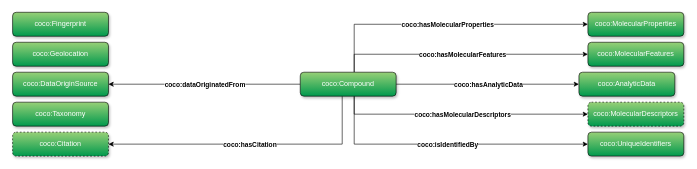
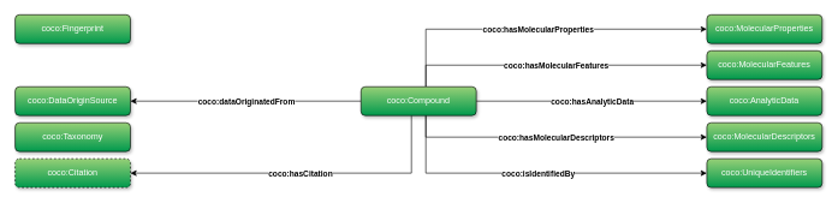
  <mxCell id="0" />
  <mxCell id="1" parent="0" />
  <mxCell id="2" style="edgeStyle=orthogonalEdgeStyle;rounded=0;orthogonalLoop=1;jettySize=auto;html=1;entryX=1;entryY=0.5;entryDx=0;entryDy=0;fontFamily=Helvetica;fontSize=12;fontColor=#000000;fontStyle=1" edge="1" parent="1" source="16" target="21"><mxGeometry relative="1" as="geometry" /></mxCell>
  <mxCell id="3" value="coco:dataOriginatedFrom" style="edgeLabel;html=1;align=center;verticalAlign=middle;resizable=0;points=[];fontSize=11;fontFamily=Helvetica;fontColor=#000000;fontStyle=1" vertex="1" connectable="0" parent="2"><mxGeometry relative="1" as="geometry"><mxPoint as="offset" /></mxGeometry></mxCell>
  <mxCell id="4" style="edgeStyle=orthogonalEdgeStyle;rounded=0;orthogonalLoop=1;jettySize=auto;html=1;entryX=1;entryY=0.5;entryDx=0;entryDy=0;fontFamily=Helvetica;fontSize=12;fontColor=#000000;fontStyle=1" edge="1" parent="1" source="16" target="19"><mxGeometry relative="1" as="geometry"><Array as="points"><mxPoint x="570" y="240" /></Array></mxGeometry></mxCell>
  <mxCell id="5" value="&lt;div style=&quot;font-size: 11px;&quot;&gt;coco:hasCitation&lt;/div&gt;" style="edgeLabel;html=1;align=center;verticalAlign=middle;resizable=0;points=[];fontSize=11;fontFamily=Helvetica;fontColor=#000000;fontStyle=1" vertex="1" connectable="0" parent="4"><mxGeometry relative="1" as="geometry"><mxPoint as="offset" /></mxGeometry></mxCell>
  <mxCell id="6" style="edgeStyle=orthogonalEdgeStyle;rounded=0;orthogonalLoop=1;jettySize=auto;html=1;entryX=0;entryY=0.5;entryDx=0;entryDy=0;fontFamily=Helvetica;fontSize=12;fontColor=#000000;fontStyle=1" edge="1" parent="1" source="16" target="23"><mxGeometry relative="1" as="geometry"><Array as="points"><mxPoint x="590" y="40" /></Array></mxGeometry></mxCell>
  <mxCell id="7" value="coco:hasMolecularProperties" style="edgeLabel;html=1;align=center;verticalAlign=middle;resizable=0;points=[];fontSize=11;fontFamily=Helvetica;fontColor=#000000;fontStyle=1" vertex="1" connectable="0" parent="6"><mxGeometry relative="1" as="geometry"><mxPoint as="offset" /></mxGeometry></mxCell>
  <mxCell id="8" style="edgeStyle=orthogonalEdgeStyle;rounded=0;orthogonalLoop=1;jettySize=auto;html=1;entryX=0;entryY=0.5;entryDx=0;entryDy=0;fontFamily=Helvetica;fontSize=12;fontColor=#000000;fontStyle=1" edge="1" parent="1" source="16" target="17"><mxGeometry relative="1" as="geometry" /></mxCell>
  <mxCell id="9" value="coco:hasAnalyticData" style="edgeLabel;html=1;align=center;verticalAlign=middle;resizable=0;points=[];fontSize=11;fontFamily=Helvetica;fontColor=#000000;fontStyle=1" vertex="1" connectable="0" parent="8"><mxGeometry relative="1" as="geometry"><mxPoint as="offset" /></mxGeometry></mxCell>
  <mxCell id="10" style="edgeStyle=orthogonalEdgeStyle;rounded=0;orthogonalLoop=1;jettySize=auto;html=1;entryX=0;entryY=0.5;entryDx=0;entryDy=0;fontFamily=Helvetica;fontSize=12;fontColor=#000000;fontStyle=1" edge="1" parent="1" source="16" target="22"><mxGeometry relative="1" as="geometry"><Array as="points"><mxPoint x="590" y="90" /></Array></mxGeometry></mxCell>
  <mxCell id="11" value="coco:hasMolecularFeatures" style="edgeLabel;html=1;align=center;verticalAlign=middle;resizable=0;points=[];fontSize=11;fontFamily=Helvetica;fontColor=#000000;fontStyle=1" vertex="1" connectable="0" parent="10"><mxGeometry relative="1" as="geometry"><mxPoint as="offset" /></mxGeometry></mxCell>
  <mxCell id="12" style="edgeStyle=orthogonalEdgeStyle;rounded=0;orthogonalLoop=1;jettySize=auto;html=1;entryX=0;entryY=0.5;entryDx=0;entryDy=0;fontFamily=Helvetica;fontSize=12;fontColor=#000000;fontStyle=1" edge="1" parent="1" source="16" target="20"><mxGeometry relative="1" as="geometry"><Array as="points"><mxPoint x="590" y="190" /></Array></mxGeometry></mxCell>
  <mxCell id="13" value="coco:hasMolecularDescriptors" style="edgeLabel;html=1;align=center;verticalAlign=middle;resizable=0;points=[];fontSize=11;fontFamily=Helvetica;fontColor=#000000;fontStyle=1" vertex="1" connectable="0" parent="12"><mxGeometry relative="1" as="geometry"><mxPoint as="offset" /></mxGeometry></mxCell>
  <mxCell id="14" style="edgeStyle=orthogonalEdgeStyle;rounded=0;orthogonalLoop=1;jettySize=auto;html=1;entryX=0;entryY=0.5;entryDx=0;entryDy=0;fontFamily=Helvetica;fontSize=12;fontColor=#000000;fontStyle=1" edge="1" parent="1" source="16" target="24"><mxGeometry relative="1" as="geometry"><Array as="points"><mxPoint x="590" y="240" /></Array></mxGeometry></mxCell>
  <mxCell id="15" value="&lt;div style=&quot;font-size: 11px;&quot;&gt;coco:isIdentifiedBy&lt;/div&gt;" style="edgeLabel;html=1;align=center;verticalAlign=middle;resizable=0;points=[];fontSize=11;fontFamily=Helvetica;fontColor=#000000;fontStyle=1" vertex="1" connectable="0" parent="14"><mxGeometry relative="1" as="geometry"><mxPoint as="offset" /></mxGeometry></mxCell>
  <mxCell id="16" value="coco:Compound" style="rounded=1;whiteSpace=wrap;html=1;shadow=1;fillColor=#97D077;gradientColor=#00994D;strokeColor=#000000;glass=0;sketch=0;fontFamily=Helvetica;fontStyle=0;fontSize=12;labelBackgroundColor=none;labelBorderColor=none;fontColor=#FFFFFF;" vertex="1" parent="1"><mxGeometry y="120" width="160" height="40" as="geometry" x="500" /></mxCell>
- <mxCell id="17" value="&lt;div&gt;coco:AnalyticData&lt;/div&gt;" style="rounded=1;whiteSpace=wrap;html=1;shadow=1;glass=0;labelBackgroundColor=none;labelBorderColor=none;sketch=0;fontFamily=Helvetica;fontSize=12;fontColor=#FFFFFF;fillColor=#97D077;gradientColor=#00994D;" vertex="1" parent="1"><mxGeometry x="965" y="120" width="160" height="40" as="geometry" /></mxCell>
+ <mxCell id="17" value="&lt;div&gt;coco:AnalyticData&lt;/div&gt;" style="rounded=1;whiteSpace=wrap;html=1;shadow=1;glass=0;labelBackgroundColor=none;labelBorderColor=none;sketch=0;fontFamily=Helvetica;fontSize=12;fontColor=#FFFFFF;fillColor=#97D077;gradientColor=#00994D;" vertex="1" parent="1"><mxGeometry x="980" y="120" width="160" height="40" as="geometry" /></mxCell>
  <mxCell id="18" value="coco:Taxonomy" style="rounded=1;whiteSpace=wrap;html=1;shadow=1;glass=0;labelBackgroundColor=none;labelBorderColor=none;sketch=0;fontFamily=Helvetica;fontSize=12;fontColor=#FFFFFF;fillColor=#97D077;gradientColor=#00994D;" vertex="1" parent="1"><mxGeometry x="20" y="170" width="160" height="40" as="geometry" /></mxCell>
  <mxCell id="19" value="coco:Citation" style="rounded=1;whiteSpace=wrap;html=1;shadow=1;glass=0;labelBackgroundColor=none;labelBorderColor=none;sketch=0;fontFamily=Helvetica;fontSize=12;fontColor=#FFFFFF;fillColor=#97D077;gradientColor=#00994D;dashed=1;" vertex="1" parent="1"><mxGeometry x="20" y="220" width="160" height="40" as="geometry" /></mxCell>
- <mxCell id="20" value="coco:MolecularDescriptors" style="rounded=1;whiteSpace=wrap;html=1;shadow=1;glass=0;labelBackgroundColor=none;labelBorderColor=none;sketch=0;fontFamily=Helvetica;fontSize=12;fontColor=#FFFFFF;fillColor=#97D077;gradientColor=#00994D;dashed=1;" vertex="1" parent="1"><mxGeometry x="980" y="170" width="160" height="40" as="geometry" /></mxCell>
+ <mxCell id="20" value="coco:MolecularDescriptors" style="rounded=1;whiteSpace=wrap;html=1;shadow=1;glass=0;labelBackgroundColor=none;labelBorderColor=none;sketch=0;fontFamily=Helvetica;fontSize=12;fontColor=#FFFFFF;fillColor=#97D077;gradientColor=#00994D;" vertex="1" parent="1"><mxGeometry x="980" y="170" width="160" height="40" as="geometry" /></mxCell>
  <mxCell id="21" value="coco:DataOriginSource" style="rounded=1;whiteSpace=wrap;html=1;shadow=1;glass=0;labelBackgroundColor=none;labelBorderColor=none;sketch=0;fontFamily=Helvetica;fontSize=12;fontColor=#FFFFFF;fillColor=#97D077;gradientColor=#00994D;" vertex="1" parent="1"><mxGeometry x="20" y="120" width="160" height="40" as="geometry" /></mxCell>
  <mxCell id="22" value="coco:MolecularFeatures" style="rounded=1;whiteSpace=wrap;html=1;shadow=1;glass=0;labelBackgroundColor=none;labelBorderColor=none;sketch=0;fontFamily=Helvetica;fontSize=12;fontColor=#FFFFFF;fillColor=#97D077;gradientColor=#00994D;" vertex="1" parent="1"><mxGeometry x="980" y="70" width="160" height="40" as="geometry" /></mxCell>
  <mxCell id="23" value="coco:MolecularProperties" style="rounded=1;whiteSpace=wrap;html=1;shadow=1;glass=0;labelBackgroundColor=none;labelBorderColor=none;sketch=0;fontFamily=Helvetica;fontSize=12;fontColor=#FFFFFF;fillColor=#97D077;gradientColor=#00994D;" vertex="1" parent="1"><mxGeometry x="980" y="20" width="160" height="40" as="geometry" /></mxCell>
  <mxCell id="24" value="coco:UniqueIdentifiers" style="rounded=1;whiteSpace=wrap;html=1;shadow=1;glass=0;labelBackgroundColor=none;labelBorderColor=none;sketch=0;fontFamily=Helvetica;fontSize=12;fontColor=#FFFFFF;fillColor=#97D077;gradientColor=#00994D;" vertex="1" parent="1"><mxGeometry x="980" y="220" width="160" height="40" as="geometry" /></mxCell>
- <mxCell id="25" value="coco:Geolocation" style="rounded=1;whiteSpace=wrap;html=1;shadow=1;glass=0;labelBackgroundColor=none;labelBorderColor=none;sketch=0;fontFamily=Helvetica;fontSize=12;fontColor=#FFFFFF;fillColor=#97D077;gradientColor=#00994D;" vertex="1" parent="1"><mxGeometry x="20" y="70" width="160" height="40" as="geometry" /></mxCell>
  <mxCell id="26" value="coco:Fingerprint" style="rounded=1;whiteSpace=wrap;html=1;shadow=1;glass=0;labelBackgroundColor=none;labelBorderColor=none;sketch=0;fontFamily=Helvetica;fontSize=12;fontColor=#FFFFFF;fillColor=#97D077;gradientColor=#00994D;" vertex="1" parent="1"><mxGeometry x="20" y="20" width="160" height="40" as="geometry" /></mxCell>
